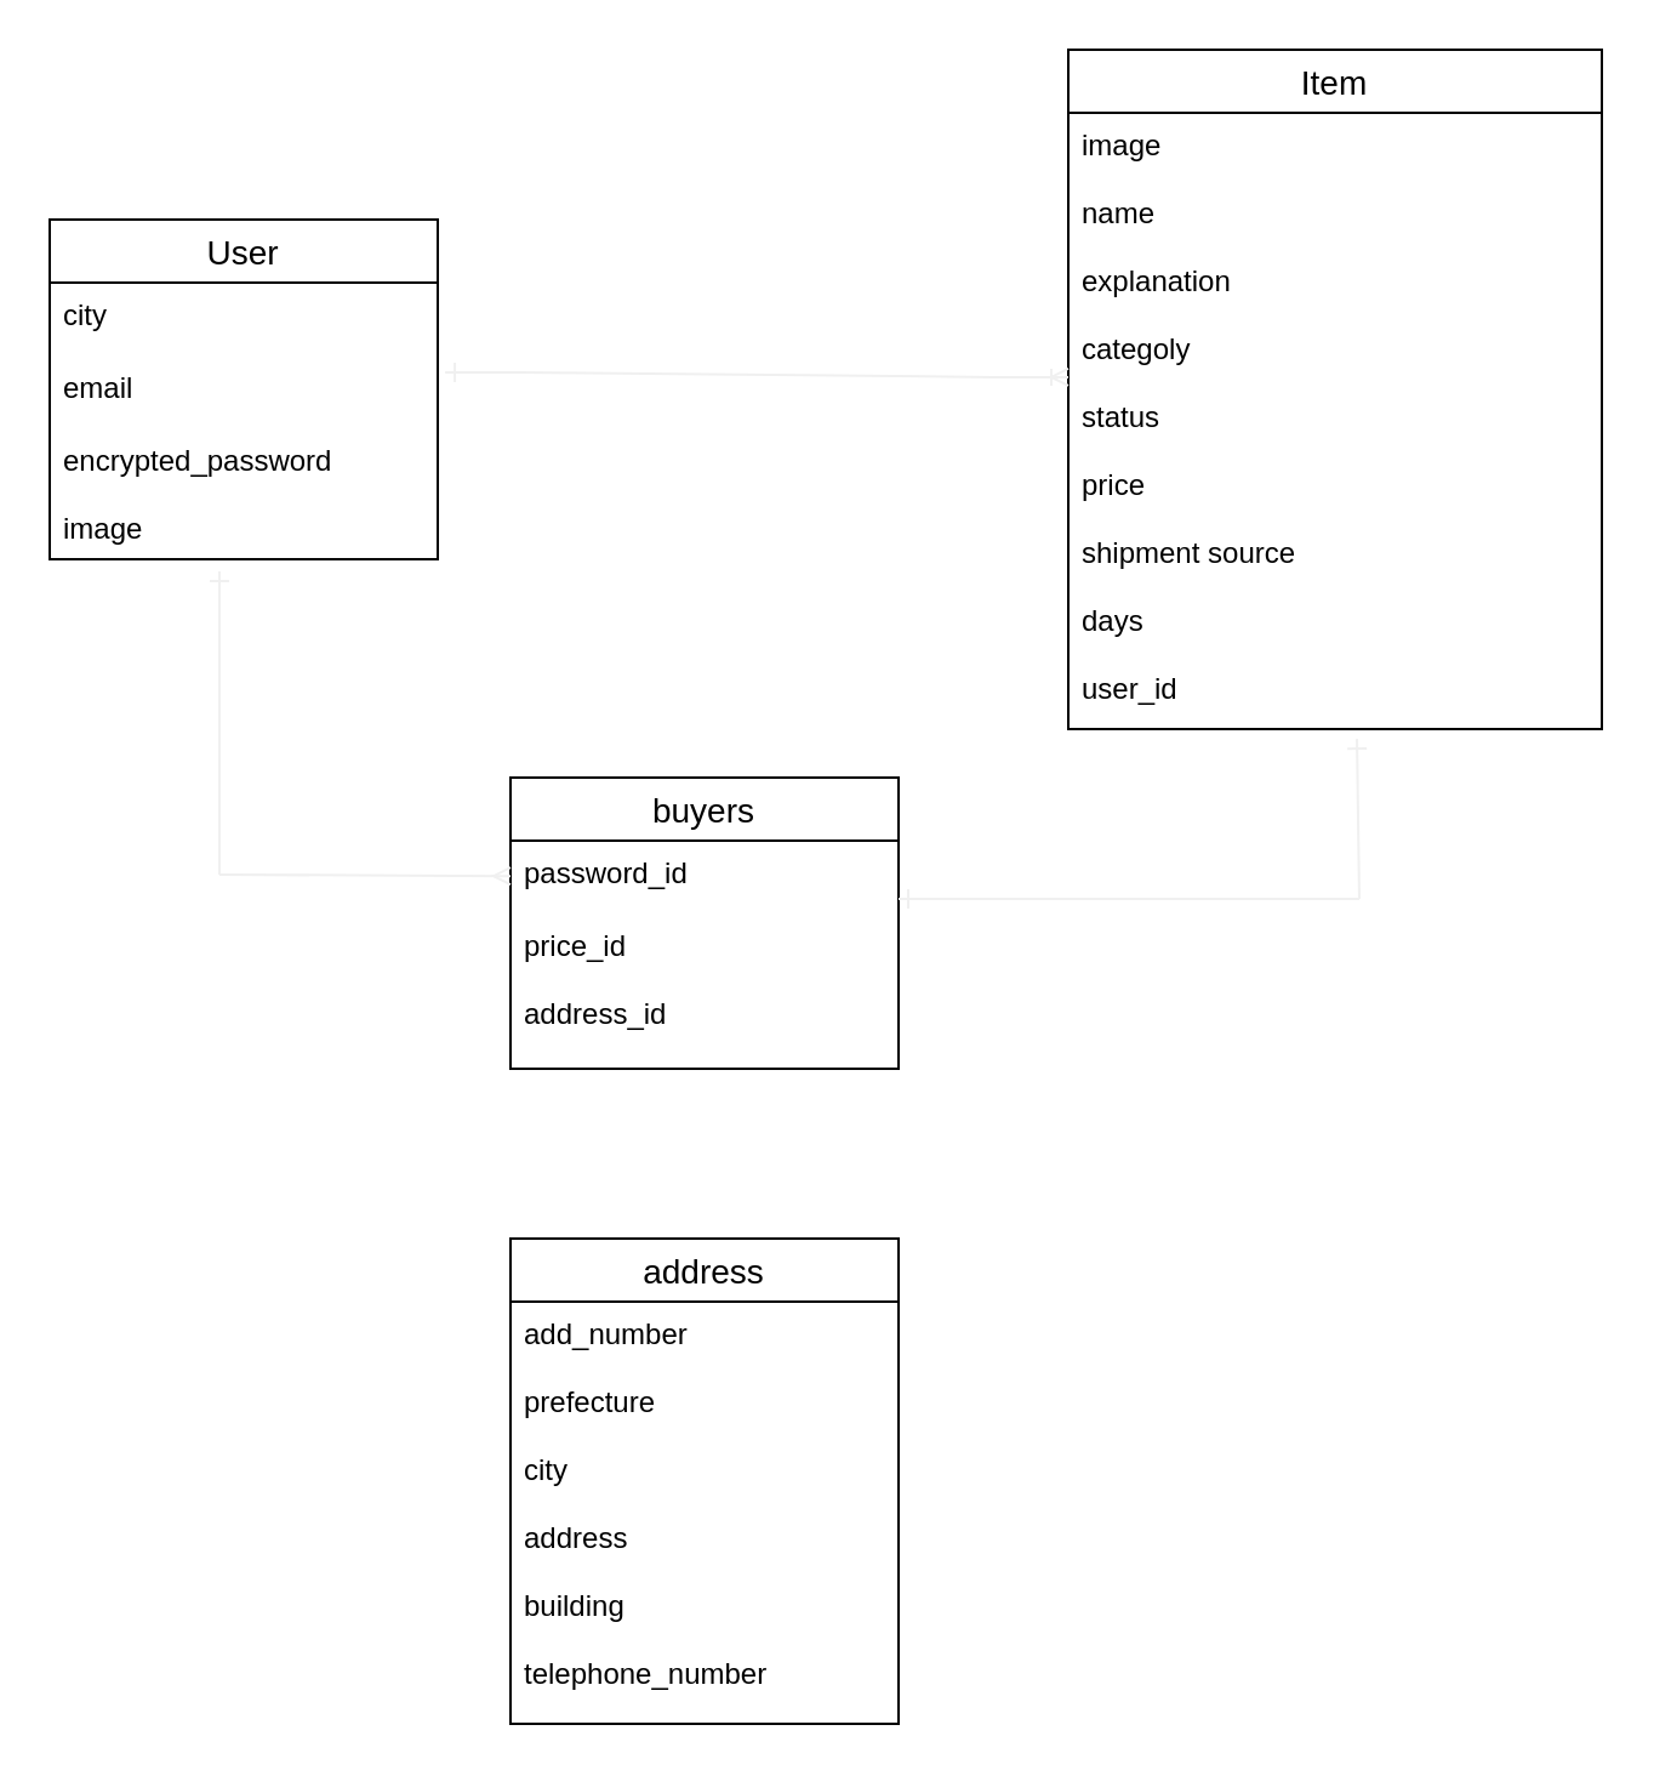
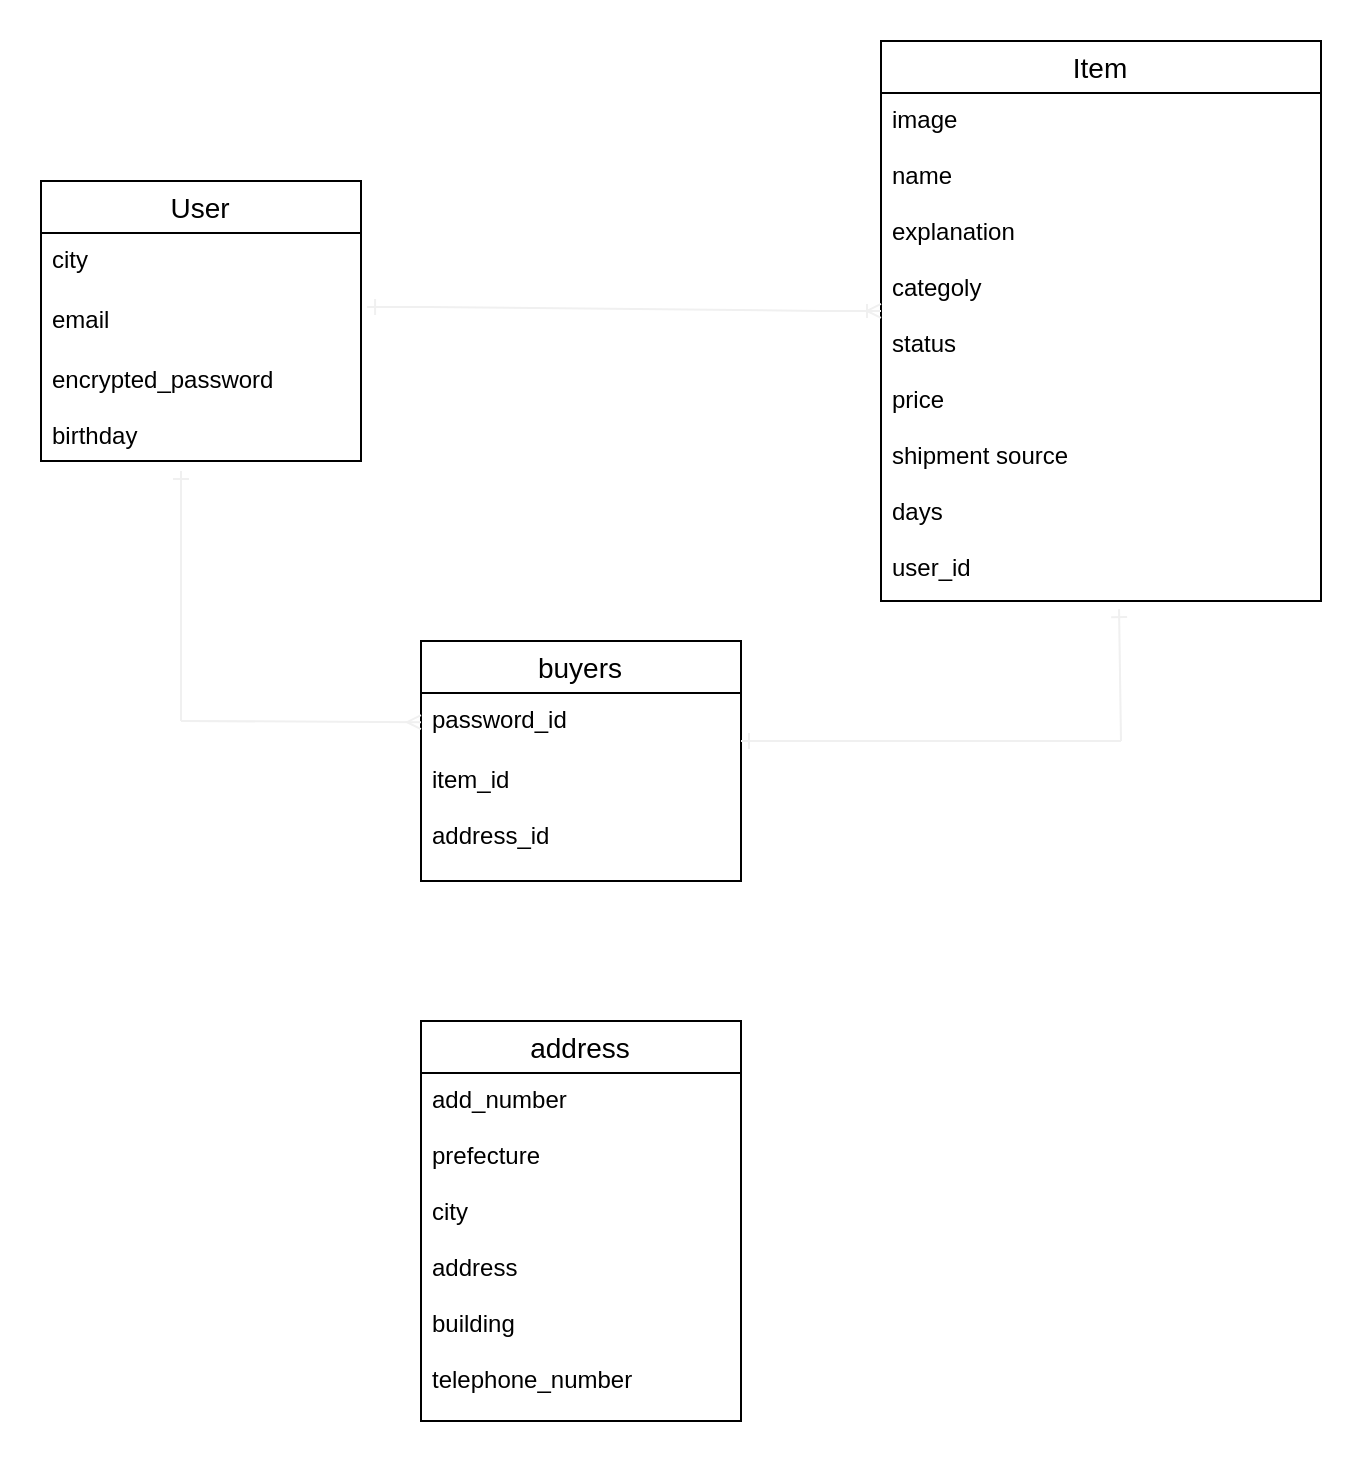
  <mxCell id="0" />
  <mxCell id="1" parent="0" />
  <mxCell id="2" value="User" style="swimlane;fontStyle=0;childLayout=stackLayout;horizontal=1;startSize=26;horizontalStack=0;resizeParent=1;resizeParentMax=0;resizeLast=0;collapsible=1;marginBottom=0;align=center;fontSize=14;" vertex="1" parent="1"><mxGeometry x="20" y="90" width="160" height="140" as="geometry"><mxRectangle x="90" y="160" width="60" height="26" as="alternateBounds" /></mxGeometry></mxCell>
  <mxCell id="3" value="city&#10;" style="text;strokeColor=none;fillColor=none;spacingLeft=4;spacingRight=4;overflow=hidden;rotatable=0;points=[[0,0.5],[1,0.5]];portConstraint=eastwest;fontSize=12;" vertex="1" parent="2"><mxGeometry y="26" width="160" height="30" as="geometry" /></mxCell>
  <mxCell id="4" value="email" style="text;strokeColor=none;fillColor=none;spacingLeft=4;spacingRight=4;overflow=hidden;rotatable=0;points=[[0,0.5],[1,0.5]];portConstraint=eastwest;fontSize=12;" vertex="1" parent="2"><mxGeometry y="56" width="160" height="30" as="geometry" /></mxCell>
- <mxCell id="5" value="encrypted_password&#10;&#10;image" style="text;strokeColor=none;fillColor=none;spacingLeft=4;spacingRight=4;overflow=hidden;rotatable=0;points=[[0,0.5],[1,0.5]];portConstraint=eastwest;fontSize=12;" vertex="1" parent="2"><mxGeometry y="86" width="160" height="54" as="geometry" /></mxCell>
+ <mxCell id="5" value="encrypted_password&#10;&#10;birthday" style="text;strokeColor=none;fillColor=none;spacingLeft=4;spacingRight=4;overflow=hidden;rotatable=0;points=[[0,0.5],[1,0.5]];portConstraint=eastwest;fontSize=12;" vertex="1" parent="2"><mxGeometry y="86" width="160" height="54" as="geometry" /></mxCell>
  <mxCell id="6" value="Item" style="swimlane;fontStyle=0;childLayout=stackLayout;horizontal=1;startSize=26;horizontalStack=0;resizeParent=1;resizeParentMax=0;resizeLast=0;collapsible=1;marginBottom=0;align=center;fontSize=14;" vertex="1" parent="1"><mxGeometry x="440" y="20" width="220" height="280" as="geometry" /></mxCell>
  <mxCell id="7" value="image&#10;&#10;name&#10;&#10;explanation&#10;&#10;categoly&#10;&#10;status&#10;&#10;price&#10;&#10;shipment source&#10;&#10;days&#10;&#10;user_id" style="text;strokeColor=none;fillColor=none;spacingLeft=4;spacingRight=4;overflow=hidden;rotatable=0;points=[[0,0.5],[1,0.5]];portConstraint=eastwest;fontSize=12;" vertex="1" parent="6"><mxGeometry y="26" width="220" height="254" as="geometry" /></mxCell>
  <mxCell id="8" value="address" style="swimlane;fontStyle=0;childLayout=stackLayout;horizontal=1;startSize=26;horizontalStack=0;resizeParent=1;resizeParentMax=0;resizeLast=0;collapsible=1;marginBottom=0;align=center;fontSize=14;" vertex="1" parent="1"><mxGeometry x="210" y="510" width="160" height="200" as="geometry" /></mxCell>
  <mxCell id="9" value="add_number&#10;&#10;prefecture&#10;&#10;city&#10;&#10;address&#10;&#10;building&#10;&#10;telephone_number" style="text;strokeColor=none;fillColor=none;spacingLeft=4;spacingRight=4;overflow=hidden;rotatable=0;points=[[0,0.5],[1,0.5]];portConstraint=eastwest;fontSize=12;" vertex="1" parent="8"><mxGeometry y="26" width="160" height="174" as="geometry" /></mxCell>
  <mxCell id="10" value="buyers" style="swimlane;fontStyle=0;childLayout=stackLayout;horizontal=1;startSize=26;horizontalStack=0;resizeParent=1;resizeParentMax=0;resizeLast=0;collapsible=1;marginBottom=0;align=center;fontSize=14;" vertex="1" parent="1"><mxGeometry x="210" y="320" width="160" height="120" as="geometry" /></mxCell>
  <mxCell id="11" value="password_id" style="text;strokeColor=none;fillColor=none;spacingLeft=4;spacingRight=4;overflow=hidden;rotatable=0;points=[[0,0.5],[1,0.5]];portConstraint=eastwest;fontSize=12;" vertex="1" parent="10"><mxGeometry y="26" width="160" height="30" as="geometry" /></mxCell>
- <mxCell id="12" value="price_id&#10;&#10;address_id&#10;" style="text;strokeColor=none;fillColor=none;spacingLeft=4;spacingRight=4;overflow=hidden;rotatable=0;points=[[0,0.5],[1,0.5]];portConstraint=eastwest;fontSize=12;" vertex="1" parent="10"><mxGeometry y="56" width="160" height="64" as="geometry" /></mxCell>
+ <mxCell id="12" value="item_id&#10;&#10;address_id&#10;" style="text;strokeColor=none;fillColor=none;spacingLeft=4;spacingRight=4;overflow=hidden;rotatable=0;points=[[0,0.5],[1,0.5]];portConstraint=eastwest;fontSize=12;" vertex="1" parent="10"><mxGeometry y="56" width="160" height="64" as="geometry" /></mxCell>
  <mxCell id="13" value="" style="edgeStyle=entityRelationEdgeStyle;fontSize=12;html=1;endArrow=ERoneToMany;endSize=5;targetPerimeterSpacing=0;strokeColor=#f0f0f0;strokeWidth=1;exitX=1.019;exitY=0.233;exitDx=0;exitDy=0;exitPerimeter=0;rounded=0;entryX=0;entryY=0.429;entryDx=0;entryDy=0;entryPerimeter=0;startArrow=ERone;startFill=0;" edge="1" parent="1" source="4" target="7"><mxGeometry width="100" height="100" relative="1" as="geometry"><mxPoint x="270" y="390" as="sourcePoint" /><mxPoint x="430" y="150" as="targetPoint" /></mxGeometry></mxCell>
  <mxCell id="14" value="" style="endArrow=none;html=1;rounded=0;endSize=5;targetPerimeterSpacing=0;strokeColor=#f0f0f0;strokeWidth=1;startArrow=ERone;startFill=0;" edge="1" parent="1"><mxGeometry relative="1" as="geometry"><mxPoint x="370" y="370" as="sourcePoint" /><mxPoint x="560" y="370" as="targetPoint" /></mxGeometry></mxCell>
  <mxCell id="15" value="" style="endArrow=none;html=1;rounded=0;endSize=5;targetPerimeterSpacing=0;strokeColor=#f0f0f0;strokeWidth=1;exitX=0.541;exitY=1.016;exitDx=0;exitDy=0;exitPerimeter=0;endFill=0;startArrow=ERone;startFill=0;" edge="1" parent="1" source="7"><mxGeometry relative="1" as="geometry"><mxPoint x="240" y="340" as="sourcePoint" /><mxPoint x="560" y="370" as="targetPoint" /></mxGeometry></mxCell>
  <mxCell id="16" value="" style="endArrow=ERmany;html=1;rounded=0;endSize=5;targetPerimeterSpacing=0;strokeColor=#f0f0f0;strokeWidth=1;endFill=0;" edge="1" parent="1" target="11"><mxGeometry relative="1" as="geometry"><mxPoint x="90" y="360" as="sourcePoint" /><mxPoint x="400" y="340" as="targetPoint" /></mxGeometry></mxCell>
  <mxCell id="17" value="" style="endArrow=none;html=1;rounded=0;endSize=5;targetPerimeterSpacing=0;strokeColor=#f0f0f0;strokeWidth=1;endFill=0;startArrow=ERone;startFill=0;" edge="1" parent="1"><mxGeometry relative="1" as="geometry"><mxPoint x="90" y="235" as="sourcePoint" /><mxPoint x="90" y="360" as="targetPoint" /></mxGeometry></mxCell>
